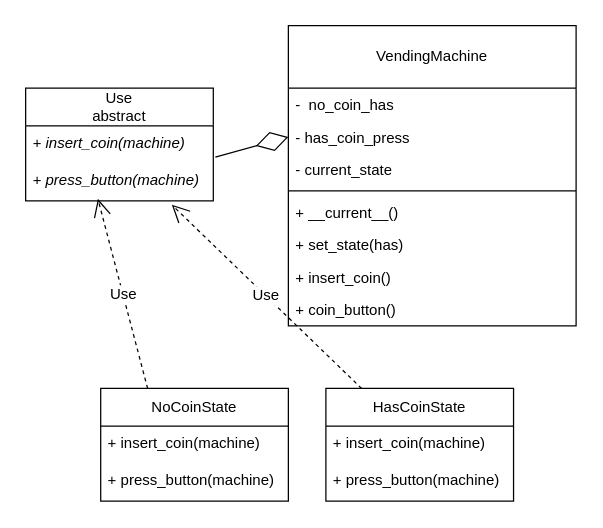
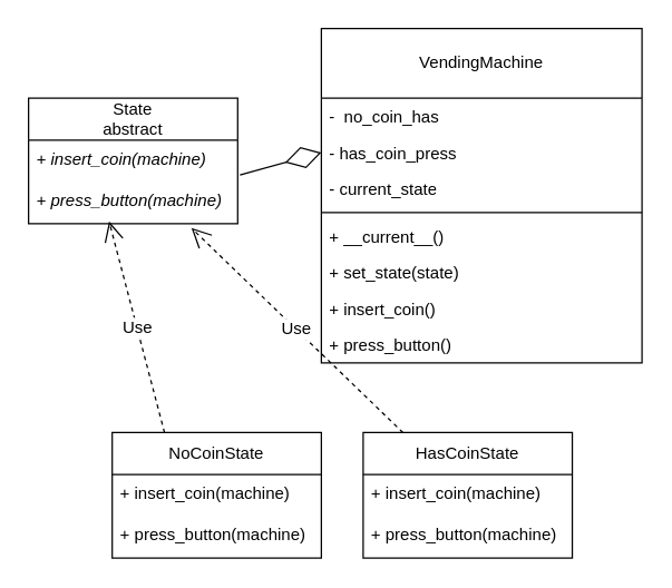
  <mxCell id="0" />
  <mxCell id="1" parent="0" />
- <mxCell id="2" value="&lt;div&gt;Use&lt;/div&gt;&lt;div&gt;abstract&lt;/div&gt;" style="swimlane;fontStyle=0;childLayout=stackLayout;horizontal=1;startSize=30;fillColor=none;horizontalStack=0;resizeParent=1;resizeParentMax=0;resizeLast=0;collapsible=1;marginBottom=0;whiteSpace=wrap;html=1;" vertex="1" parent="1"><mxGeometry x="20" y="70" width="150" height="90" as="geometry" /></mxCell>
+ <mxCell id="2" value="&lt;div&gt;State&lt;/div&gt;&lt;div&gt;abstract&lt;/div&gt;" style="swimlane;fontStyle=0;childLayout=stackLayout;horizontal=1;startSize=30;fillColor=none;horizontalStack=0;resizeParent=1;resizeParentMax=0;resizeLast=0;collapsible=1;marginBottom=0;whiteSpace=wrap;html=1;" vertex="1" parent="1"><mxGeometry x="20" y="70" width="150" height="90" as="geometry" /></mxCell>
  <mxCell id="3" value="&lt;i&gt;+ insert_coin(machine)&lt;/i&gt;" style="text;strokeColor=none;fillColor=none;align=left;verticalAlign=top;spacingLeft=4;spacingRight=4;overflow=hidden;rotatable=0;points=[[0,0.5],[1,0.5]];portConstraint=eastwest;whiteSpace=wrap;html=1;" vertex="1" parent="2"><mxGeometry y="30" width="150" height="30" as="geometry" /></mxCell>
  <mxCell id="4" value="&lt;i&gt;+ press_button(machine)&lt;/i&gt;" style="text;strokeColor=none;fillColor=none;align=left;verticalAlign=top;spacingLeft=4;spacingRight=4;overflow=hidden;rotatable=0;points=[[0,0.5],[1,0.5]];portConstraint=eastwest;whiteSpace=wrap;html=1;" vertex="1" parent="2"><mxGeometry y="60" width="150" height="30" as="geometry" /></mxCell>
  <mxCell id="5" value="NoCoinState" style="swimlane;fontStyle=0;childLayout=stackLayout;horizontal=1;startSize=30;fillColor=none;horizontalStack=0;resizeParent=1;resizeParentMax=0;resizeLast=0;collapsible=1;marginBottom=0;whiteSpace=wrap;html=1;" vertex="1" parent="1"><mxGeometry x="80" y="310" width="150" height="90" as="geometry" /></mxCell>
  <mxCell id="6" value="+ insert_coin(machine)" style="text;strokeColor=none;fillColor=none;align=left;verticalAlign=top;spacingLeft=4;spacingRight=4;overflow=hidden;rotatable=0;points=[[0,0.5],[1,0.5]];portConstraint=eastwest;whiteSpace=wrap;html=1;" vertex="1" parent="5"><mxGeometry y="30" width="150" height="30" as="geometry" /></mxCell>
  <mxCell id="7" value="+ press_button(machine)" style="text;strokeColor=none;fillColor=none;align=left;verticalAlign=top;spacingLeft=4;spacingRight=4;overflow=hidden;rotatable=0;points=[[0,0.5],[1,0.5]];portConstraint=eastwest;whiteSpace=wrap;html=1;" vertex="1" parent="5"><mxGeometry y="60" width="150" height="30" as="geometry" /></mxCell>
  <mxCell id="8" value="HasCoinState" style="swimlane;fontStyle=0;childLayout=stackLayout;horizontal=1;startSize=30;fillColor=none;horizontalStack=0;resizeParent=1;resizeParentMax=0;resizeLast=0;collapsible=1;marginBottom=0;whiteSpace=wrap;html=1;" vertex="1" parent="1"><mxGeometry x="260" y="310" width="150" height="90" as="geometry" /></mxCell>
  <mxCell id="9" value="+ insert_coin(machine)" style="text;strokeColor=none;fillColor=none;align=left;verticalAlign=top;spacingLeft=4;spacingRight=4;overflow=hidden;rotatable=0;points=[[0,0.5],[1,0.5]];portConstraint=eastwest;whiteSpace=wrap;html=1;" vertex="1" parent="8"><mxGeometry y="30" width="150" height="30" as="geometry" /></mxCell>
  <mxCell id="10" value="+ press_button(machine)" style="text;strokeColor=none;fillColor=none;align=left;verticalAlign=top;spacingLeft=4;spacingRight=4;overflow=hidden;rotatable=0;points=[[0,0.5],[1,0.5]];portConstraint=eastwest;whiteSpace=wrap;html=1;" vertex="1" parent="8"><mxGeometry y="60" width="150" height="30" as="geometry" /></mxCell>
  <mxCell id="11" value="VendingMachine" style="swimlane;fontStyle=0;childLayout=stackLayout;horizontal=1;startSize=50;fillColor=none;horizontalStack=0;resizeParent=1;resizeParentMax=0;resizeLast=0;collapsible=1;marginBottom=0;whiteSpace=wrap;html=1;" vertex="1" parent="1"><mxGeometry x="230" y="20" width="230" height="240" as="geometry" /></mxCell>
  <mxCell id="12" value="-&amp;nbsp; no_coin_has&amp;nbsp;" style="text;strokeColor=none;fillColor=none;align=left;verticalAlign=top;spacingLeft=4;spacingRight=4;overflow=hidden;rotatable=0;points=[[0,0.5],[1,0.5]];portConstraint=eastwest;whiteSpace=wrap;html=1;" vertex="1" parent="11"><mxGeometry y="50" width="230" height="26" as="geometry" /></mxCell>
  <mxCell id="13" value="- has_coin_press&amp;nbsp;" style="text;strokeColor=none;fillColor=none;align=left;verticalAlign=top;spacingLeft=4;spacingRight=4;overflow=hidden;rotatable=0;points=[[0,0.5],[1,0.5]];portConstraint=eastwest;whiteSpace=wrap;html=1;" vertex="1" parent="11"><mxGeometry y="76" width="230" height="26" as="geometry" /></mxCell>
  <mxCell id="14" value="- current_state" style="text;strokeColor=none;fillColor=none;align=left;verticalAlign=top;spacingLeft=4;spacingRight=4;overflow=hidden;rotatable=0;points=[[0,0.5],[1,0.5]];portConstraint=eastwest;whiteSpace=wrap;html=1;" vertex="1" parent="11"><mxGeometry y="102" width="230" height="26" as="geometry" /></mxCell>
  <mxCell id="15" value="" style="line;strokeWidth=1;fillColor=none;align=left;verticalAlign=middle;spacingTop=-1;spacingLeft=3;spacingRight=3;rotatable=0;labelPosition=right;points=[];portConstraint=eastwest;strokeColor=inherit;" vertex="1" parent="11"><mxGeometry y="128" width="230" height="8" as="geometry" /></mxCell>
  <mxCell id="16" value="+ __current__()" style="text;strokeColor=none;fillColor=none;align=left;verticalAlign=top;spacingLeft=4;spacingRight=4;overflow=hidden;rotatable=0;points=[[0,0.5],[1,0.5]];portConstraint=eastwest;whiteSpace=wrap;html=1;" vertex="1" parent="11"><mxGeometry y="136" width="230" height="26" as="geometry" /></mxCell>
- <mxCell id="17" value="+ set_state(has)" style="text;strokeColor=none;fillColor=none;align=left;verticalAlign=top;spacingLeft=4;spacingRight=4;overflow=hidden;rotatable=0;points=[[0,0.5],[1,0.5]];portConstraint=eastwest;whiteSpace=wrap;html=1;" vertex="1" parent="11"><mxGeometry y="162" width="230" height="26" as="geometry" /></mxCell>
+ <mxCell id="17" value="+ set_state(state)" style="text;strokeColor=none;fillColor=none;align=left;verticalAlign=top;spacingLeft=4;spacingRight=4;overflow=hidden;rotatable=0;points=[[0,0.5],[1,0.5]];portConstraint=eastwest;whiteSpace=wrap;html=1;" vertex="1" parent="11"><mxGeometry y="162" width="230" height="26" as="geometry" /></mxCell>
  <mxCell id="18" value="+ insert_coin()" style="text;strokeColor=none;fillColor=none;align=left;verticalAlign=top;spacingLeft=4;spacingRight=4;overflow=hidden;rotatable=0;points=[[0,0.5],[1,0.5]];portConstraint=eastwest;whiteSpace=wrap;html=1;" vertex="1" parent="11"><mxGeometry y="188" width="230" height="26" as="geometry" /></mxCell>
- <mxCell id="19" value="+ coin_button()" style="text;strokeColor=none;fillColor=none;align=left;verticalAlign=top;spacingLeft=4;spacingRight=4;overflow=hidden;rotatable=0;points=[[0,0.5],[1,0.5]];portConstraint=eastwest;whiteSpace=wrap;html=1;" vertex="1" parent="11"><mxGeometry y="214" width="230" height="26" as="geometry" /></mxCell>
+ <mxCell id="19" value="+ press_button()" style="text;strokeColor=none;fillColor=none;align=left;verticalAlign=top;spacingLeft=4;spacingRight=4;overflow=hidden;rotatable=0;points=[[0,0.5],[1,0.5]];portConstraint=eastwest;whiteSpace=wrap;html=1;" vertex="1" parent="11"><mxGeometry y="214" width="230" height="26" as="geometry" /></mxCell>
  <mxCell id="20" value="" style="endArrow=diamondThin;endFill=0;endSize=24;html=1;rounded=0;fontSize=12;curved=1;exitX=1.011;exitY=0.833;exitDx=0;exitDy=0;exitPerimeter=0;entryX=0;entryY=0.5;entryDx=0;entryDy=0;" edge="1" parent="1" source="3" target="13"><mxGeometry width="160" relative="1" as="geometry"><mxPoint x="150" y="170" as="sourcePoint" /><mxPoint x="310" y="170" as="targetPoint" /></mxGeometry></mxCell>
  <mxCell id="21" value="Use" style="endArrow=open;endSize=12;dashed=1;html=1;rounded=0;fontSize=12;curved=1;entryX=0.385;entryY=0.948;entryDx=0;entryDy=0;entryPerimeter=0;exitX=0.25;exitY=0;exitDx=0;exitDy=0;" edge="1" parent="1" source="5" target="4"><mxGeometry width="160" relative="1" as="geometry"><mxPoint x="60" y="520" as="sourcePoint" /><mxPoint x="220" y="520" as="targetPoint" /></mxGeometry></mxCell>
  <mxCell id="22" value="Use" style="endArrow=open;endSize=12;dashed=1;html=1;rounded=0;fontSize=12;curved=1;entryX=0.779;entryY=1.106;entryDx=0;entryDy=0;entryPerimeter=0;" edge="1" parent="1" source="8" target="4"><mxGeometry width="160" relative="1" as="geometry"><mxPoint x="90" y="510" as="sourcePoint" /><mxPoint x="250" y="510" as="targetPoint" /></mxGeometry></mxCell>
